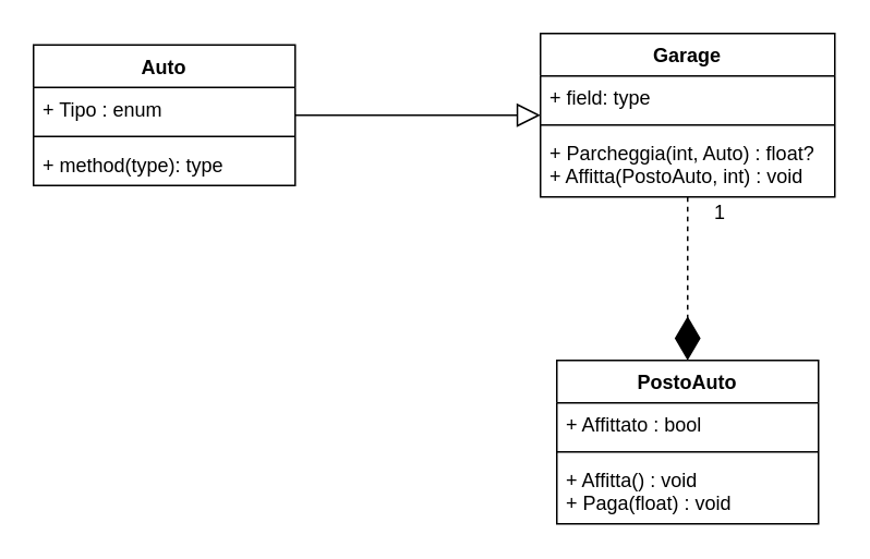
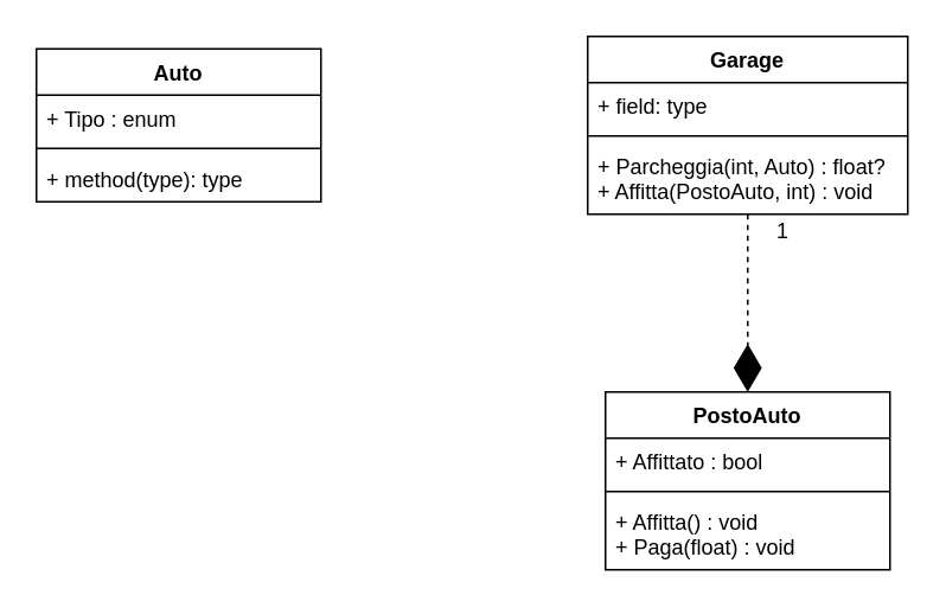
  <mxCell id="0" />
  <mxCell id="1" parent="0" />
  <mxCell id="2" value="Garage" style="swimlane;fontStyle=1;align=center;verticalAlign=top;childLayout=stackLayout;horizontal=1;startSize=26;horizontalStack=0;resizeParent=1;resizeParentMax=0;resizeLast=0;collapsible=1;marginBottom=0;" vertex="1" parent="1"><mxGeometry x="330" y="20" width="180" height="100" as="geometry" /></mxCell>
  <mxCell id="3" value="+ field: type" style="text;strokeColor=none;fillColor=none;align=left;verticalAlign=top;spacingLeft=4;spacingRight=4;overflow=hidden;rotatable=0;points=[[0,0.5],[1,0.5]];portConstraint=eastwest;" vertex="1" parent="2"><mxGeometry y="26" width="180" height="26" as="geometry" /></mxCell>
  <mxCell id="4" value="" style="line;strokeWidth=1;fillColor=none;align=left;verticalAlign=middle;spacingTop=-1;spacingLeft=3;spacingRight=3;rotatable=0;labelPosition=right;points=[];portConstraint=eastwest;" vertex="1" parent="2"><mxGeometry y="52" width="180" height="8" as="geometry" /></mxCell>
  <mxCell id="5" value="+ Parcheggia(int, Auto) : float?&#10;+ Affitta(PostoAuto, int) : void" style="text;strokeColor=none;fillColor=none;align=left;verticalAlign=top;spacingLeft=4;spacingRight=4;overflow=hidden;rotatable=0;points=[[0,0.5],[1,0.5]];portConstraint=eastwest;" vertex="1" parent="2"><mxGeometry y="60" width="180" height="40" as="geometry" /></mxCell>
  <mxCell id="6" value="PostoAuto" style="swimlane;fontStyle=1;align=center;verticalAlign=top;childLayout=stackLayout;horizontal=1;startSize=26;horizontalStack=0;resizeParent=1;resizeParentMax=0;resizeLast=0;collapsible=1;marginBottom=0;" vertex="1" parent="1"><mxGeometry x="340" y="220" width="160" height="100" as="geometry" /></mxCell>
  <mxCell id="7" value="+ Affittato : bool" style="text;strokeColor=none;fillColor=none;align=left;verticalAlign=top;spacingLeft=4;spacingRight=4;overflow=hidden;rotatable=0;points=[[0,0.5],[1,0.5]];portConstraint=eastwest;" vertex="1" parent="6"><mxGeometry y="26" width="160" height="26" as="geometry" /></mxCell>
  <mxCell id="8" value="" style="line;strokeWidth=1;fillColor=none;align=left;verticalAlign=middle;spacingTop=-1;spacingLeft=3;spacingRight=3;rotatable=0;labelPosition=right;points=[];portConstraint=eastwest;" vertex="1" parent="6"><mxGeometry y="52" width="160" height="8" as="geometry" /></mxCell>
  <mxCell id="9" value="+ Affitta() : void&#10;+ Paga(float) : void" style="text;strokeColor=none;fillColor=none;align=left;verticalAlign=top;spacingLeft=4;spacingRight=4;overflow=hidden;rotatable=0;points=[[0,0.5],[1,0.5]];portConstraint=eastwest;" vertex="1" parent="6"><mxGeometry y="60" width="160" height="40" as="geometry" /></mxCell>
  <mxCell id="10" value="Auto" style="swimlane;fontStyle=1;align=center;verticalAlign=top;childLayout=stackLayout;horizontal=1;startSize=26;horizontalStack=0;resizeParent=1;resizeParentMax=0;resizeLast=0;collapsible=1;marginBottom=0;" vertex="1" parent="1"><mxGeometry x="20" y="27" width="160" height="86" as="geometry" /></mxCell>
  <mxCell id="11" value="+ Tipo : enum" style="text;strokeColor=none;fillColor=none;align=left;verticalAlign=top;spacingLeft=4;spacingRight=4;overflow=hidden;rotatable=0;points=[[0,0.5],[1,0.5]];portConstraint=eastwest;" vertex="1" parent="10"><mxGeometry y="26" width="160" height="26" as="geometry" /></mxCell>
  <mxCell id="12" value="" style="line;strokeWidth=1;fillColor=none;align=left;verticalAlign=middle;spacingTop=-1;spacingLeft=3;spacingRight=3;rotatable=0;labelPosition=right;points=[];portConstraint=eastwest;" vertex="1" parent="10"><mxGeometry y="52" width="160" height="8" as="geometry" /></mxCell>
  <mxCell id="13" value="+ method(type): type" style="text;strokeColor=none;fillColor=none;align=left;verticalAlign=top;spacingLeft=4;spacingRight=4;overflow=hidden;rotatable=0;points=[[0,0.5],[1,0.5]];portConstraint=eastwest;" vertex="1" parent="10"><mxGeometry y="60" width="160" height="26" as="geometry" /></mxCell>
  <mxCell id="14" value="" style="endArrow=diamondThin;endFill=1;endSize=24;html=1;dashed=1;" edge="1" parent="1" source="2" target="6"><mxGeometry width="160" relative="1" as="geometry"><mxPoint x="170" y="460" as="sourcePoint" /><mxPoint x="330" y="460" as="targetPoint" /></mxGeometry></mxCell>
- <mxCell id="15" value="" style="endArrow=block;endFill=0;endSize=12;html=1;" edge="1" parent="1" source="10" target="2"><mxGeometry width="160" relative="1" as="geometry"><mxPoint x="110" y="480" as="sourcePoint" /><mxPoint x="270" y="480" as="targetPoint" /></mxGeometry></mxCell>
  <mxCell id="16" value="1" style="text;html=1;strokeColor=none;fillColor=none;align=center;verticalAlign=middle;whiteSpace=wrap;rounded=0;" vertex="1" parent="1"><mxGeometry x="420" y="120" width="40" height="20" as="geometry" /></mxCell>
